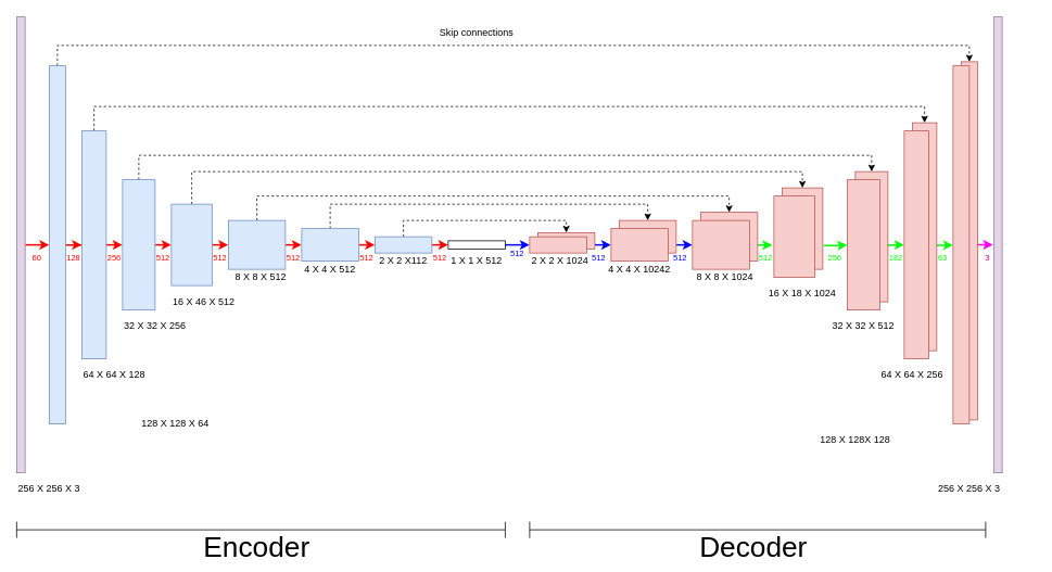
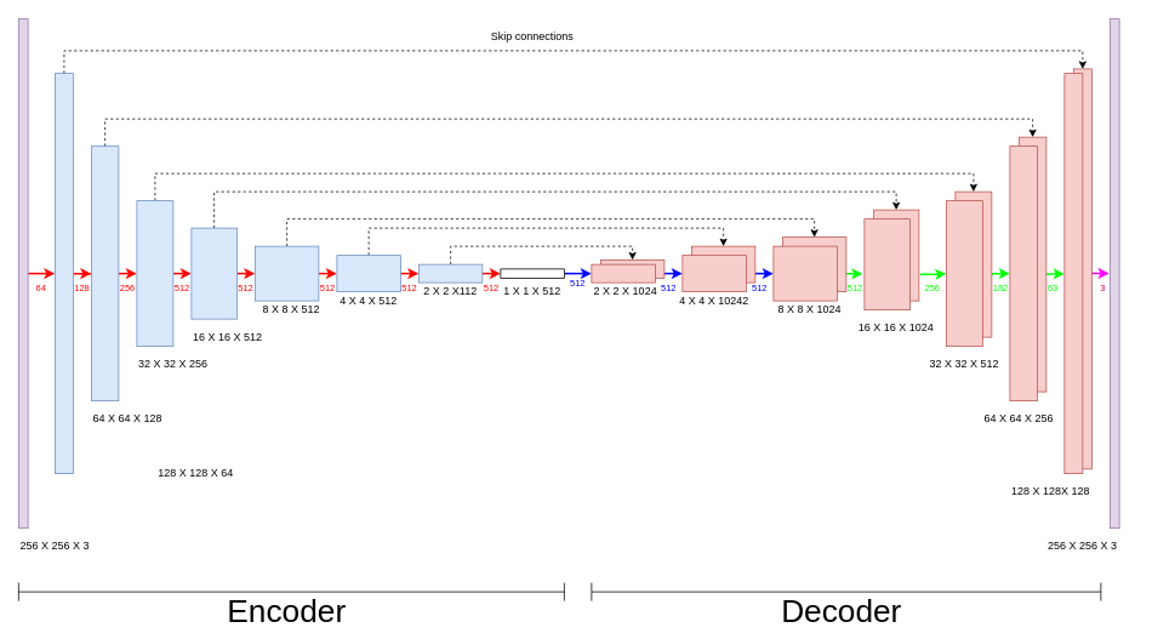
  <mxCell id="0" />
  <mxCell id="1" parent="0" />
  <mxCell id="2" style="edgeStyle=orthogonalEdgeStyle;rounded=0;orthogonalLoop=1;jettySize=auto;html=1;exitX=1;exitY=0.75;exitDx=0;exitDy=0;entryX=0;entryY=0.5;entryDx=0;entryDy=0;strokeColor=#0000FF;strokeWidth=2;" edge="1" parent="1" source="3" target="51"><mxGeometry relative="1" as="geometry" /></mxCell>
  <mxCell id="3" value="" style="rounded=0;whiteSpace=wrap;html=1;fillColor=#f8cecc;strokeColor=#b85450;" vertex="1" parent="1"><mxGeometry x="660" y="285" width="70" height="20" as="geometry" /></mxCell>
  <mxCell id="4" style="edgeStyle=orthogonalEdgeStyle;rounded=0;orthogonalLoop=1;jettySize=auto;html=1;exitX=0.964;exitY=0.511;exitDx=0;exitDy=0;strokeWidth=2;exitPerimeter=0;strokeColor=#FF00FF;" edge="1" parent="1" source="5"><mxGeometry relative="1" as="geometry"><mxPoint x="1219" y="300" as="targetPoint" /></mxGeometry></mxCell>
  <mxCell id="5" value="" style="rounded=0;whiteSpace=wrap;html=1;fillColor=#f8cecc;strokeColor=#b85450;" vertex="1" parent="1"><mxGeometry x="1180" y="75" width="20" height="440" as="geometry" /></mxCell>
  <mxCell id="6" style="edgeStyle=orthogonalEdgeStyle;rounded=0;orthogonalLoop=1;jettySize=auto;html=1;strokeColor=#00FF00;strokeWidth=2;exitX=0.964;exitY=0.537;exitDx=0;exitDy=0;exitPerimeter=0;entryX=0;entryY=0.5;entryDx=0;entryDy=0;" edge="1" parent="1" source="7" target="56"><mxGeometry relative="1" as="geometry"><mxPoint x="1160" y="300" as="targetPoint" /></mxGeometry></mxCell>
  <mxCell id="7" value="" style="rounded=0;whiteSpace=wrap;html=1;fillColor=#f8cecc;strokeColor=#b85450;" vertex="1" parent="1"><mxGeometry x="1120" y="150" width="30" height="280" as="geometry" /></mxCell>
  <mxCell id="8" value="" style="edgeStyle=orthogonalEdgeStyle;rounded=0;orthogonalLoop=1;jettySize=auto;html=1;entryX=0;entryY=0.5;entryDx=0;entryDy=0;exitX=0.996;exitY=0.579;exitDx=0;exitDy=0;exitPerimeter=0;strokeColor=#00FF00;strokeWidth=2;" edge="1" parent="1" source="9" target="55"><mxGeometry relative="1" as="geometry"><mxPoint x="1090" y="281" as="sourcePoint" /><Array as="points"><mxPoint x="1090" y="300" /></Array></mxGeometry></mxCell>
  <mxCell id="9" value="" style="rounded=0;whiteSpace=wrap;html=1;fillColor=#f8cecc;strokeColor=#b85450;" vertex="1" parent="1"><mxGeometry x="1050" y="210" width="40" height="160" as="geometry" /></mxCell>
  <mxCell id="10" value="" style="edgeStyle=orthogonalEdgeStyle;rounded=0;orthogonalLoop=1;jettySize=auto;html=1;exitX=1.026;exitY=0.708;exitDx=0;exitDy=0;exitPerimeter=0;strokeColor=#00FF00;strokeWidth=2;" edge="1" parent="1" source="11" target="54"><mxGeometry relative="1" as="geometry" /></mxCell>
  <mxCell id="11" value="" style="rounded=0;whiteSpace=wrap;html=1;fillColor=#f8cecc;strokeColor=#b85450;" vertex="1" parent="1"><mxGeometry x="960" y="230" width="50" height="100" as="geometry" /></mxCell>
  <mxCell id="12" style="edgeStyle=orthogonalEdgeStyle;rounded=0;orthogonalLoop=1;jettySize=auto;html=1;exitX=0.991;exitY=0.671;exitDx=0;exitDy=0;exitPerimeter=0;strokeWidth=2;strokeColor=#00FF00;" edge="1" parent="1" source="13"><mxGeometry relative="1" as="geometry"><mxPoint x="948" y="300" as="targetPoint" /></mxGeometry></mxCell>
  <mxCell id="13" value="" style="rounded=0;whiteSpace=wrap;html=1;fillColor=#f8cecc;strokeColor=#b85450;" vertex="1" parent="1"><mxGeometry x="860" y="260" width="70" height="60" as="geometry" /></mxCell>
  <mxCell id="14" style="edgeStyle=orthogonalEdgeStyle;rounded=0;orthogonalLoop=1;jettySize=auto;html=1;exitX=1;exitY=0.75;exitDx=0;exitDy=0;entryX=0;entryY=0.5;entryDx=0;entryDy=0;strokeColor=#0000FF;strokeWidth=2;" edge="1" parent="1" source="15" target="52"><mxGeometry relative="1" as="geometry" /></mxCell>
  <mxCell id="15" value="" style="rounded=0;whiteSpace=wrap;html=1;fillColor=#f8cecc;strokeColor=#b85450;" vertex="1" parent="1"><mxGeometry x="760" y="270" width="70" height="40" as="geometry" /></mxCell>
  <mxCell id="16" style="edgeStyle=orthogonalEdgeStyle;rounded=0;orthogonalLoop=1;jettySize=auto;html=1;dashed=1;" edge="1" parent="1" source="18"><mxGeometry relative="1" as="geometry"><mxPoint x="1190" y="75" as="targetPoint" /><Array as="points"><mxPoint x="70" y="55" /><mxPoint x="1190" y="55" /><mxPoint x="1190" y="75" /></Array></mxGeometry></mxCell>
  <mxCell id="17" value="" style="edgeStyle=orthogonalEdgeStyle;rounded=0;orthogonalLoop=1;jettySize=auto;html=1;entryX=0;entryY=0.5;entryDx=0;entryDy=0;strokeColor=#FF0000;strokeWidth=2;" edge="1" parent="1" source="18" target="21"><mxGeometry relative="1" as="geometry" /></mxCell>
  <mxCell id="18" value="" style="rounded=0;whiteSpace=wrap;html=1;fillColor=#dae8fc;strokeColor=#6c8ebf;" vertex="1" parent="1"><mxGeometry x="60" y="80" width="20" height="440" as="geometry" /></mxCell>
  <mxCell id="19" style="edgeStyle=orthogonalEdgeStyle;rounded=0;orthogonalLoop=1;jettySize=auto;html=1;entryX=0.5;entryY=0;entryDx=0;entryDy=0;dashed=1;" edge="1" parent="1" source="21" target="7"><mxGeometry relative="1" as="geometry"><Array as="points"><mxPoint x="115" y="130" /><mxPoint x="1135" y="130" /></Array></mxGeometry></mxCell>
  <mxCell id="20" style="edgeStyle=orthogonalEdgeStyle;rounded=0;orthogonalLoop=1;jettySize=auto;html=1;exitX=1;exitY=0.5;exitDx=0;exitDy=0;entryX=0;entryY=0.5;entryDx=0;entryDy=0;strokeColor=#FF0000;strokeWidth=2;" edge="1" parent="1" source="21" target="24"><mxGeometry relative="1" as="geometry" /></mxCell>
  <mxCell id="21" value="" style="rounded=0;whiteSpace=wrap;html=1;fillColor=#dae8fc;strokeColor=#6c8ebf;" vertex="1" parent="1"><mxGeometry x="100" y="160" width="30" height="280" as="geometry" /></mxCell>
  <mxCell id="22" style="edgeStyle=orthogonalEdgeStyle;rounded=0;orthogonalLoop=1;jettySize=auto;html=1;entryX=0.5;entryY=0;entryDx=0;entryDy=0;dashed=1;" edge="1" parent="1" source="24" target="9"><mxGeometry relative="1" as="geometry"><Array as="points"><mxPoint x="170" y="190" /><mxPoint x="1070" y="190" /></Array></mxGeometry></mxCell>
  <mxCell id="23" style="edgeStyle=orthogonalEdgeStyle;rounded=0;orthogonalLoop=1;jettySize=auto;html=1;exitX=1;exitY=0.5;exitDx=0;exitDy=0;entryX=0;entryY=0.5;entryDx=0;entryDy=0;strokeColor=#FF0000;strokeWidth=2;" edge="1" parent="1" source="24" target="27"><mxGeometry relative="1" as="geometry" /></mxCell>
  <mxCell id="24" value="" style="rounded=0;whiteSpace=wrap;html=1;fillColor=#dae8fc;strokeColor=#6c8ebf;" vertex="1" parent="1"><mxGeometry x="150" y="220" width="40" height="160" as="geometry" /></mxCell>
  <mxCell id="25" style="edgeStyle=orthogonalEdgeStyle;rounded=0;orthogonalLoop=1;jettySize=auto;html=1;entryX=0.5;entryY=0;entryDx=0;entryDy=0;dashed=1;" edge="1" parent="1" source="27" target="11"><mxGeometry relative="1" as="geometry"><Array as="points"><mxPoint x="235" y="210" /><mxPoint x="985" y="210" /></Array></mxGeometry></mxCell>
  <mxCell id="26" style="edgeStyle=orthogonalEdgeStyle;rounded=0;orthogonalLoop=1;jettySize=auto;html=1;exitX=1;exitY=0.5;exitDx=0;exitDy=0;entryX=0;entryY=0.498;entryDx=0;entryDy=0;entryPerimeter=0;strokeColor=#FF0000;strokeWidth=2;" edge="1" parent="1" source="27" target="30"><mxGeometry relative="1" as="geometry"><mxPoint x="270" y="299.857" as="targetPoint" /></mxGeometry></mxCell>
  <mxCell id="27" value="" style="rounded=0;whiteSpace=wrap;html=1;fillColor=#dae8fc;strokeColor=#6c8ebf;" vertex="1" parent="1"><mxGeometry x="210" y="250" width="50" height="100" as="geometry" /></mxCell>
  <mxCell id="28" style="edgeStyle=orthogonalEdgeStyle;rounded=0;orthogonalLoop=1;jettySize=auto;html=1;exitX=0.5;exitY=0;exitDx=0;exitDy=0;entryX=0.5;entryY=0;entryDx=0;entryDy=0;dashed=1;" edge="1" parent="1" source="30" target="13"><mxGeometry relative="1" as="geometry" /></mxCell>
  <mxCell id="29" style="edgeStyle=orthogonalEdgeStyle;rounded=0;orthogonalLoop=1;jettySize=auto;html=1;exitX=1;exitY=0.5;exitDx=0;exitDy=0;entryX=0;entryY=0.5;entryDx=0;entryDy=0;strokeColor=#FF0000;strokeWidth=2;" edge="1" parent="1" source="30" target="33"><mxGeometry relative="1" as="geometry" /></mxCell>
  <mxCell id="30" value="" style="rounded=0;whiteSpace=wrap;html=1;fillColor=#dae8fc;strokeColor=#6c8ebf;" vertex="1" parent="1"><mxGeometry x="280" y="270" width="70" height="60" as="geometry" /></mxCell>
  <mxCell id="31" style="edgeStyle=orthogonalEdgeStyle;rounded=0;orthogonalLoop=1;jettySize=auto;html=1;entryX=0.5;entryY=0;entryDx=0;entryDy=0;dashed=1;" edge="1" parent="1" source="33" target="15"><mxGeometry relative="1" as="geometry"><Array as="points"><mxPoint x="405" y="250" /><mxPoint x="795" y="250" /></Array></mxGeometry></mxCell>
  <mxCell id="32" style="edgeStyle=orthogonalEdgeStyle;rounded=0;orthogonalLoop=1;jettySize=auto;html=1;exitX=1;exitY=0.5;exitDx=0;exitDy=0;entryX=0;entryY=0.5;entryDx=0;entryDy=0;strokeColor=#FF0000;strokeWidth=2;" edge="1" parent="1" source="33" target="38"><mxGeometry relative="1" as="geometry" /></mxCell>
  <mxCell id="33" value="" style="rounded=0;whiteSpace=wrap;html=1;fillColor=#dae8fc;strokeColor=#6c8ebf;" vertex="1" parent="1"><mxGeometry x="370" y="280" width="70" height="40" as="geometry" /></mxCell>
  <mxCell id="34" value="" style="edgeStyle=orthogonalEdgeStyle;rounded=0;orthogonalLoop=1;jettySize=auto;html=1;strokeColor=#FF0000;strokeWidth=2;" edge="1" parent="1" source="35"><mxGeometry relative="1" as="geometry"><mxPoint x="60" y="300" as="targetPoint" /></mxGeometry></mxCell>
  <mxCell id="35" value="" style="rounded=0;whiteSpace=wrap;html=1;labelBackgroundColor=none;fillColor=#e1d5e7;strokeColor=#9673a6;" vertex="1" parent="1"><mxGeometry x="20" width="10.36" height="560" as="geometry" y="20" /></mxCell>
  <mxCell id="36" style="edgeStyle=orthogonalEdgeStyle;rounded=0;orthogonalLoop=1;jettySize=auto;html=1;exitX=0.5;exitY=0;exitDx=0;exitDy=0;entryX=0.5;entryY=0;entryDx=0;entryDy=0;dashed=1;" edge="1" parent="1" source="38" target="3"><mxGeometry relative="1" as="geometry"><mxPoint x="680" y="280" as="targetPoint" /><Array as="points"><mxPoint x="495" y="270" /><mxPoint x="695" y="270" /></Array></mxGeometry></mxCell>
  <mxCell id="37" style="edgeStyle=orthogonalEdgeStyle;rounded=0;orthogonalLoop=1;jettySize=auto;html=1;exitX=1;exitY=0.5;exitDx=0;exitDy=0;entryX=0;entryY=0.5;entryDx=0;entryDy=0;strokeColor=#FF0000;strokeWidth=2;" edge="1" parent="1" source="38" target="40"><mxGeometry relative="1" as="geometry" /></mxCell>
  <mxCell id="38" value="" style="rounded=0;whiteSpace=wrap;html=1;fillColor=#dae8fc;strokeColor=#6c8ebf;" vertex="1" parent="1"><mxGeometry x="460" y="290" width="70" height="20" as="geometry" /></mxCell>
  <mxCell id="39" style="edgeStyle=orthogonalEdgeStyle;rounded=0;orthogonalLoop=1;jettySize=auto;html=1;exitX=1;exitY=0.5;exitDx=0;exitDy=0;entryX=0;entryY=0.5;entryDx=0;entryDy=0;strokeWidth=2;strokeColor=#0000FF;" edge="1" parent="1" source="40" target="50"><mxGeometry relative="1" as="geometry" /></mxCell>
  <mxCell id="40" value="" style="rounded=0;whiteSpace=wrap;html=1;" vertex="1" parent="1"><mxGeometry x="550" y="295" width="70" height="10" as="geometry" /></mxCell>
  <mxCell id="41" value="256 X 256 X 3" style="text;html=1;strokeColor=none;fillColor=none;align=left;verticalAlign=middle;whiteSpace=wrap;rounded=0;" vertex="1" parent="1"><mxGeometry x="20" y="590" width="120" height="20" as="geometry" /></mxCell>
  <mxCell id="42" value="128 X 128 X 64" style="text;html=1;strokeColor=none;fillColor=none;align=center;verticalAlign=middle;whiteSpace=wrap;rounded=0;" vertex="1" parent="1"><mxGeometry x="170" y="510" width="90" height="20" as="geometry" /></mxCell>
  <mxCell id="43" value="64 X 64 X 128" style="text;html=1;strokeColor=none;fillColor=none;align=center;verticalAlign=middle;whiteSpace=wrap;rounded=0;" vertex="1" parent="1"><mxGeometry x="100" y="450" width="80" height="20" as="geometry" /></mxCell>
  <mxCell id="44" value="32 X 32 X 256" style="text;html=1;strokeColor=none;fillColor=none;align=center;verticalAlign=middle;whiteSpace=wrap;rounded=0;" vertex="1" parent="1"><mxGeometry x="150" y="390" width="80" height="20" as="geometry" /></mxCell>
- <mxCell id="45" value="16 X 46 X 512" style="text;html=1;strokeColor=none;fillColor=none;align=center;verticalAlign=middle;whiteSpace=wrap;rounded=0;" vertex="1" parent="1"><mxGeometry x="210" y="360" width="80" height="20" as="geometry" /></mxCell>
+ <mxCell id="45" value="16 X 16 X 512" style="text;html=1;strokeColor=none;fillColor=none;align=center;verticalAlign=middle;whiteSpace=wrap;rounded=0;" vertex="1" parent="1"><mxGeometry x="210" y="360" width="80" height="20" as="geometry" /></mxCell>
  <mxCell id="46" value="8 X 8 X 512" style="text;html=1;strokeColor=none;fillColor=none;align=center;verticalAlign=middle;whiteSpace=wrap;rounded=0;" vertex="1" parent="1"><mxGeometry x="280" y="330" width="80" height="20" as="geometry" /></mxCell>
  <mxCell id="47" value="4 X 4 X 512" style="text;html=1;align=center;verticalAlign=middle;whiteSpace=wrap;rounded=0;" vertex="1" parent="1"><mxGeometry x="360" y="320" width="90" height="20" as="geometry" /></mxCell>
  <mxCell id="48" value="2 X 2 X112" style="text;html=1;strokeColor=none;fillColor=none;align=center;verticalAlign=middle;whiteSpace=wrap;rounded=0;" vertex="1" parent="1"><mxGeometry x="460" y="310" width="70" height="20" as="geometry" /></mxCell>
  <mxCell id="49" value="1 X 1 X 512" style="text;html=1;strokeColor=none;fillColor=none;align=center;verticalAlign=middle;whiteSpace=wrap;rounded=0;" vertex="1" parent="1"><mxGeometry x="550" y="310" width="70" height="20" as="geometry" /></mxCell>
  <mxCell id="50" value="" style="rounded=0;whiteSpace=wrap;html=1;fillColor=#f8cecc;strokeColor=#b85450;" vertex="1" parent="1"><mxGeometry x="650" y="290" width="70" height="20" as="geometry" /></mxCell>
  <mxCell id="51" value="" style="rounded=0;whiteSpace=wrap;html=1;fillColor=#f8cecc;strokeColor=#b85450;" vertex="1" parent="1"><mxGeometry x="750" y="280" width="70" height="40" as="geometry" /></mxCell>
  <mxCell id="52" value="" style="rounded=0;whiteSpace=wrap;html=1;fillColor=#f8cecc;strokeColor=#b85450;" vertex="1" parent="1"><mxGeometry x="850" y="270" width="70" height="60" as="geometry" /></mxCell>
  <mxCell id="53" value="" style="rounded=0;whiteSpace=wrap;html=1;fillColor=#f8cecc;strokeColor=#b85450;" vertex="1" parent="1"><mxGeometry x="950" y="240" width="50" height="100" as="geometry" /></mxCell>
  <mxCell id="54" value="" style="rounded=0;whiteSpace=wrap;html=1;fillColor=#f8cecc;strokeColor=#b85450;" vertex="1" parent="1"><mxGeometry x="1040" y="220" width="40" height="160" as="geometry" /></mxCell>
  <mxCell id="55" value="" style="rounded=0;whiteSpace=wrap;html=1;fillColor=#f8cecc;strokeColor=#b85450;" vertex="1" parent="1"><mxGeometry x="1110" y="160" width="30" height="280" as="geometry" /></mxCell>
  <mxCell id="56" value="" style="rounded=0;whiteSpace=wrap;html=1;fillColor=#f8cecc;strokeColor=#b85450;" vertex="1" parent="1"><mxGeometry x="1170" y="80" width="20" height="440" as="geometry" /></mxCell>
  <mxCell id="57" value="" style="rounded=0;whiteSpace=wrap;html=1;fillColor=#e1d5e7;strokeColor=#9673a6;" vertex="1" parent="1"><mxGeometry x="1220" width="10.36" height="560" as="geometry" y="20" /></mxCell>
  <mxCell id="58" value="2 X 2 X&amp;nbsp;1024" style="text;html=1;strokeColor=none;fillColor=none;align=center;verticalAlign=middle;whiteSpace=wrap;rounded=0;" vertex="1" parent="1"><mxGeometry x="650" y="310" width="75" height="20" as="geometry" /></mxCell>
  <mxCell id="59" value="4 X 4 X 10242&lt;br&gt;" style="text;html=1;strokeColor=none;fillColor=none;align=center;verticalAlign=middle;whiteSpace=wrap;rounded=0;" vertex="1" parent="1"><mxGeometry x="740" y="320" width="90" height="20" as="geometry" /></mxCell>
  <mxCell id="60" value="8 X 8 X 1024" style="text;html=1;strokeColor=none;fillColor=none;align=center;verticalAlign=middle;whiteSpace=wrap;rounded=0;" vertex="1" parent="1"><mxGeometry x="850" y="330" width="80" height="20" as="geometry" /></mxCell>
- <mxCell id="61" value="16 X 18 X 1024" style="text;html=1;strokeColor=none;fillColor=none;align=center;verticalAlign=middle;whiteSpace=wrap;rounded=0;" vertex="1" parent="1"><mxGeometry x="940" y="350" width="90" height="20" as="geometry" /></mxCell>
+ <mxCell id="61" value="16 X 16 X 1024" style="text;html=1;strokeColor=none;fillColor=none;align=center;verticalAlign=middle;whiteSpace=wrap;rounded=0;" vertex="1" parent="1"><mxGeometry x="940" y="350" width="90" height="20" as="geometry" /></mxCell>
  <mxCell id="62" value="32 X 32 X 512" style="text;html=1;strokeColor=none;fillColor=none;align=center;verticalAlign=middle;whiteSpace=wrap;rounded=0;" vertex="1" parent="1"><mxGeometry x="1020" y="390" width="80" height="20" as="geometry" /></mxCell>
  <mxCell id="63" value="64 X 64 X 256" style="text;html=1;strokeColor=none;fillColor=none;align=center;verticalAlign=middle;whiteSpace=wrap;rounded=0;" vertex="1" parent="1"><mxGeometry x="1080" y="450" width="80" height="20" as="geometry" /></mxCell>
- <mxCell id="64" value="128 X 128X 128" style="text;html=1;strokeColor=none;fillColor=none;align=center;verticalAlign=middle;whiteSpace=wrap;rounded=0;" vertex="1" parent="1"><mxGeometry x="1005" y="530" width="90" height="20" as="geometry" /></mxCell>
+ <mxCell id="64" value="128 X 128X 128" style="text;html=1;strokeColor=none;fillColor=none;align=center;verticalAlign=middle;whiteSpace=wrap;rounded=0;" vertex="1" parent="1"><mxGeometry x="1110" y="530" width="90" height="20" as="geometry" /></mxCell>
  <mxCell id="65" value="256 X 256 X 3" style="text;html=1;strokeColor=none;fillColor=none;align=left;verticalAlign=middle;whiteSpace=wrap;rounded=0;" vertex="1" parent="1"><mxGeometry x="1150" y="590" width="120" height="20" as="geometry" /></mxCell>
  <mxCell id="66" value="Skip connections" style="text;html=1;strokeColor=none;fillColor=none;align=center;verticalAlign=middle;whiteSpace=wrap;rounded=0;" vertex="1" parent="1"><mxGeometry x="430" y="30" width="310" height="20" as="geometry" /></mxCell>
  <mxCell id="67" value="" style="shape=crossbar;whiteSpace=wrap;html=1;rounded=1;" vertex="1" parent="1"><mxGeometry x="20" y="640" width="600" height="20" as="geometry" /></mxCell>
  <mxCell id="68" value="&lt;font style=&quot;font-size: 35px&quot;&gt;Encoder&lt;/font&gt;" style="text;html=1;strokeColor=none;fillColor=none;align=center;verticalAlign=middle;whiteSpace=wrap;rounded=0;" vertex="1" parent="1"><mxGeometry x="40" y="660" width="550" height="20" as="geometry" /></mxCell>
  <mxCell id="69" value="" style="shape=crossbar;whiteSpace=wrap;html=1;rounded=1;" vertex="1" parent="1"><mxGeometry x="650" y="640" width="560" height="20" as="geometry" /></mxCell>
  <mxCell id="70" value="&lt;font style=&quot;font-size: 35px&quot;&gt;Decoder&lt;/font&gt;" style="text;html=1;strokeColor=none;fillColor=none;align=center;verticalAlign=middle;whiteSpace=wrap;rounded=0;" vertex="1" parent="1"><mxGeometry x="650" y="660" width="550" height="20" as="geometry" /></mxCell>
- <mxCell id="71" value="60" style="text;html=1;strokeColor=none;fillColor=none;align=center;verticalAlign=middle;whiteSpace=wrap;rounded=0;labelBackgroundColor=none;fontColor=#FF0000;fontSize=10;" vertex="1" parent="1"><mxGeometry x="30.36" y="305" width="29.64" height="20" as="geometry" /></mxCell>
+ <mxCell id="71" value="64" style="text;html=1;strokeColor=none;fillColor=none;align=center;verticalAlign=middle;whiteSpace=wrap;rounded=0;labelBackgroundColor=none;fontColor=#FF0000;fontSize=10;" vertex="1" parent="1"><mxGeometry x="30.36" y="305" width="29.64" height="20" as="geometry" /></mxCell>
  <mxCell id="72" value="128" style="text;html=1;strokeColor=none;fillColor=none;align=center;verticalAlign=middle;whiteSpace=wrap;rounded=0;labelBackgroundColor=none;fontColor=#FF0000;fontSize=10;" vertex="1" parent="1"><mxGeometry x="70" y="305" width="39.64" height="20" as="geometry" /></mxCell>
  <mxCell id="73" value="256" style="text;html=1;strokeColor=none;fillColor=none;align=center;verticalAlign=middle;whiteSpace=wrap;rounded=0;labelBackgroundColor=none;fontColor=#FF0000;fontSize=10;" vertex="1" parent="1"><mxGeometry x="120.18" y="305" width="39.64" height="20" as="geometry" /></mxCell>
  <mxCell id="74" value="512" style="text;html=1;strokeColor=none;fillColor=none;align=center;verticalAlign=middle;whiteSpace=wrap;rounded=0;labelBackgroundColor=none;fontColor=#FF0000;fontSize=10;" vertex="1" parent="1"><mxGeometry x="180" y="305" width="39.64" height="20" as="geometry" /></mxCell>
  <mxCell id="75" value="512" style="text;html=1;strokeColor=none;fillColor=none;align=center;verticalAlign=middle;whiteSpace=wrap;rounded=0;labelBackgroundColor=none;fontColor=#FF0000;fontSize=10;" vertex="1" parent="1"><mxGeometry x="250.36" y="305" width="39.64" height="20" as="geometry" /></mxCell>
  <mxCell id="76" value="512" style="text;html=1;strokeColor=none;fillColor=none;align=center;verticalAlign=middle;whiteSpace=wrap;rounded=0;labelBackgroundColor=none;fontColor=#FF0000;fontSize=10;" vertex="1" parent="1"><mxGeometry x="340" y="305" width="39.64" height="20" as="geometry" /></mxCell>
  <mxCell id="77" value="512" style="text;html=1;strokeColor=none;fillColor=none;align=center;verticalAlign=middle;whiteSpace=wrap;rounded=0;labelBackgroundColor=none;fontColor=#FF0000;fontSize=10;" vertex="1" parent="1"><mxGeometry x="430" y="305" width="39.64" height="20" as="geometry" /></mxCell>
  <mxCell id="78" value="512" style="text;html=1;strokeColor=none;fillColor=none;align=center;verticalAlign=middle;whiteSpace=wrap;rounded=0;labelBackgroundColor=none;fontColor=#FF0000;fontSize=10;" vertex="1" parent="1"><mxGeometry x="520" y="305" width="39.64" height="20" as="geometry" /></mxCell>
  <mxCell id="79" value="512" style="text;html=1;strokeColor=none;fillColor=none;align=center;verticalAlign=middle;whiteSpace=wrap;rounded=0;labelBackgroundColor=none;fontSize=10;fontColor=#0000FF;" vertex="1" parent="1"><mxGeometry x="610.36" y="300" width="49.64" height="20" as="geometry" /></mxCell>
  <mxCell id="80" value="512" style="text;html=1;strokeColor=none;fillColor=none;align=center;verticalAlign=middle;whiteSpace=wrap;rounded=0;labelBackgroundColor=none;fontSize=10;fontColor=#0000FF;" vertex="1" parent="1"><mxGeometry x="710.36" y="305" width="49.64" height="20" as="geometry" /></mxCell>
  <mxCell id="81" value="512" style="text;html=1;strokeColor=none;fillColor=none;align=center;verticalAlign=middle;whiteSpace=wrap;rounded=0;labelBackgroundColor=none;fontSize=10;fontColor=#0000FF;" vertex="1" parent="1"><mxGeometry x="810.36" y="305" width="49.64" height="20" as="geometry" /></mxCell>
  <mxCell id="82" value="512" style="text;html=1;strokeColor=none;fillColor=none;align=center;verticalAlign=middle;whiteSpace=wrap;rounded=0;labelBackgroundColor=none;fontSize=10;fontColor=#00FF00;" vertex="1" parent="1"><mxGeometry x="920" y="305" width="40" height="20" as="geometry" /></mxCell>
  <mxCell id="83" value="256" style="text;html=1;strokeColor=none;fillColor=none;align=center;verticalAlign=middle;whiteSpace=wrap;rounded=0;labelBackgroundColor=none;fontSize=10;fontColor=#00FF00;" vertex="1" parent="1"><mxGeometry x="1000" y="305" width="50" height="20" as="geometry" /></mxCell>
  <mxCell id="84" value="182" style="text;html=1;strokeColor=none;fillColor=none;align=center;verticalAlign=middle;whiteSpace=wrap;rounded=0;labelBackgroundColor=none;fontSize=10;fontColor=#00FF00;" vertex="1" parent="1"><mxGeometry x="1080" y="305" width="40" height="20" as="geometry" /></mxCell>
  <mxCell id="85" value="63" style="text;html=1;strokeColor=none;fillColor=none;align=center;verticalAlign=middle;whiteSpace=wrap;rounded=0;labelBackgroundColor=none;fontSize=10;fontColor=#00FF00;" vertex="1" parent="1"><mxGeometry x="1140" y="305" width="35" height="20" as="geometry" /></mxCell>
  <mxCell id="86" value="&lt;font color=&quot;#cc0066&quot;&gt;3&lt;/font&gt;" style="text;html=1;strokeColor=none;fillColor=none;align=center;verticalAlign=middle;whiteSpace=wrap;rounded=0;labelBackgroundColor=none;fontSize=10;fontColor=#00FF00;" vertex="1" parent="1"><mxGeometry x="1195.36" y="305" width="35" height="20" as="geometry" /></mxCell>
